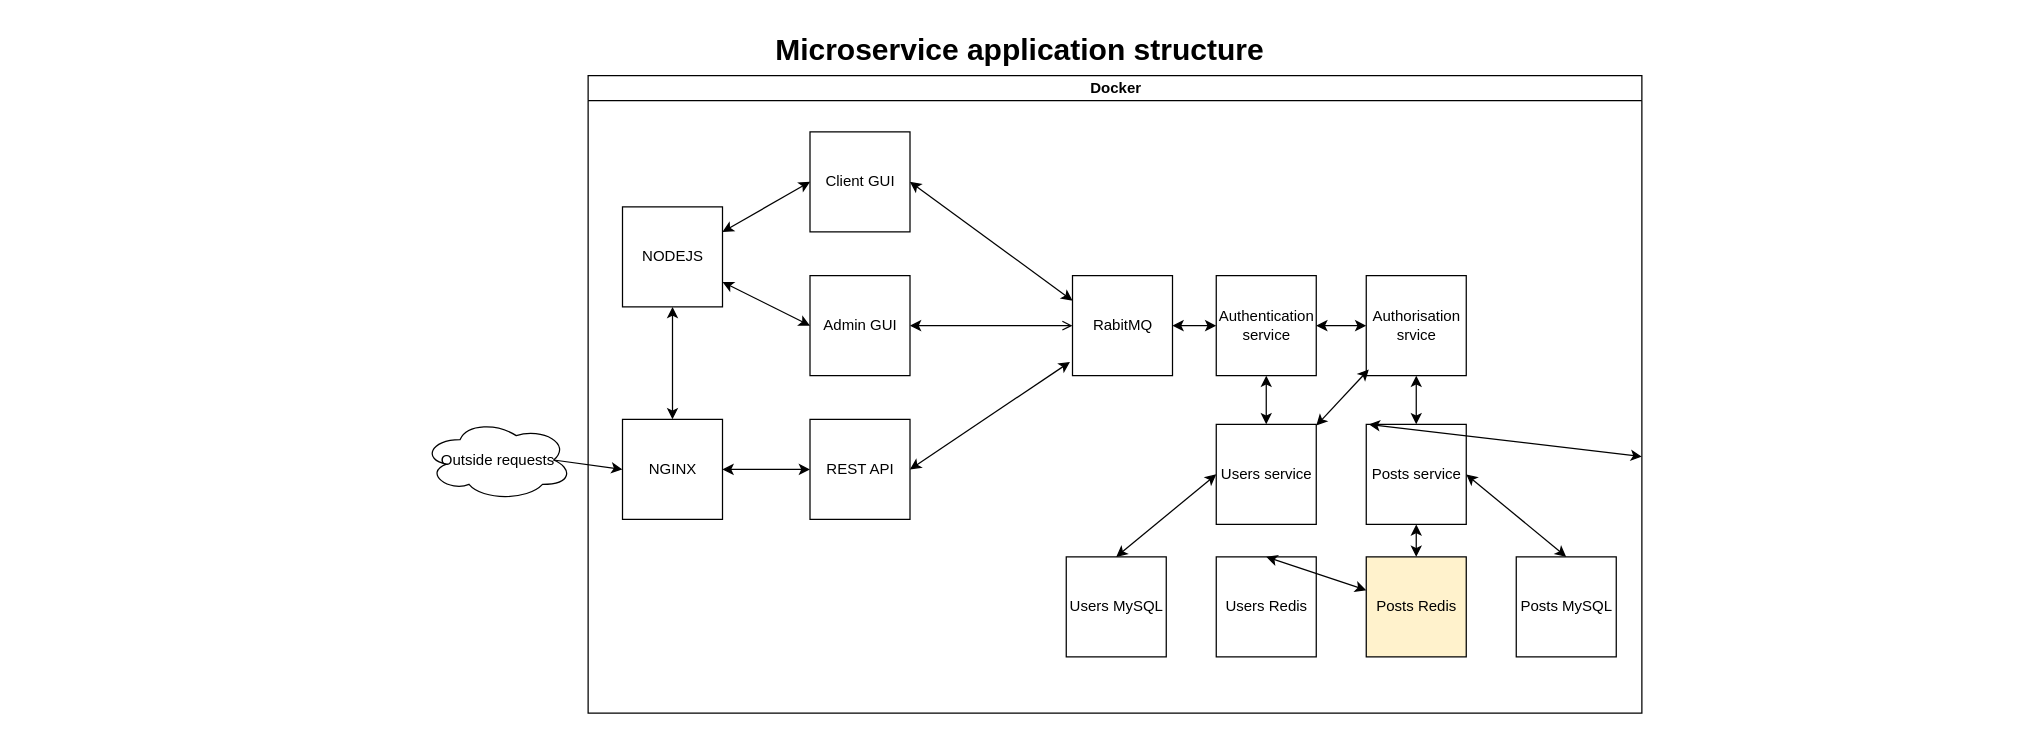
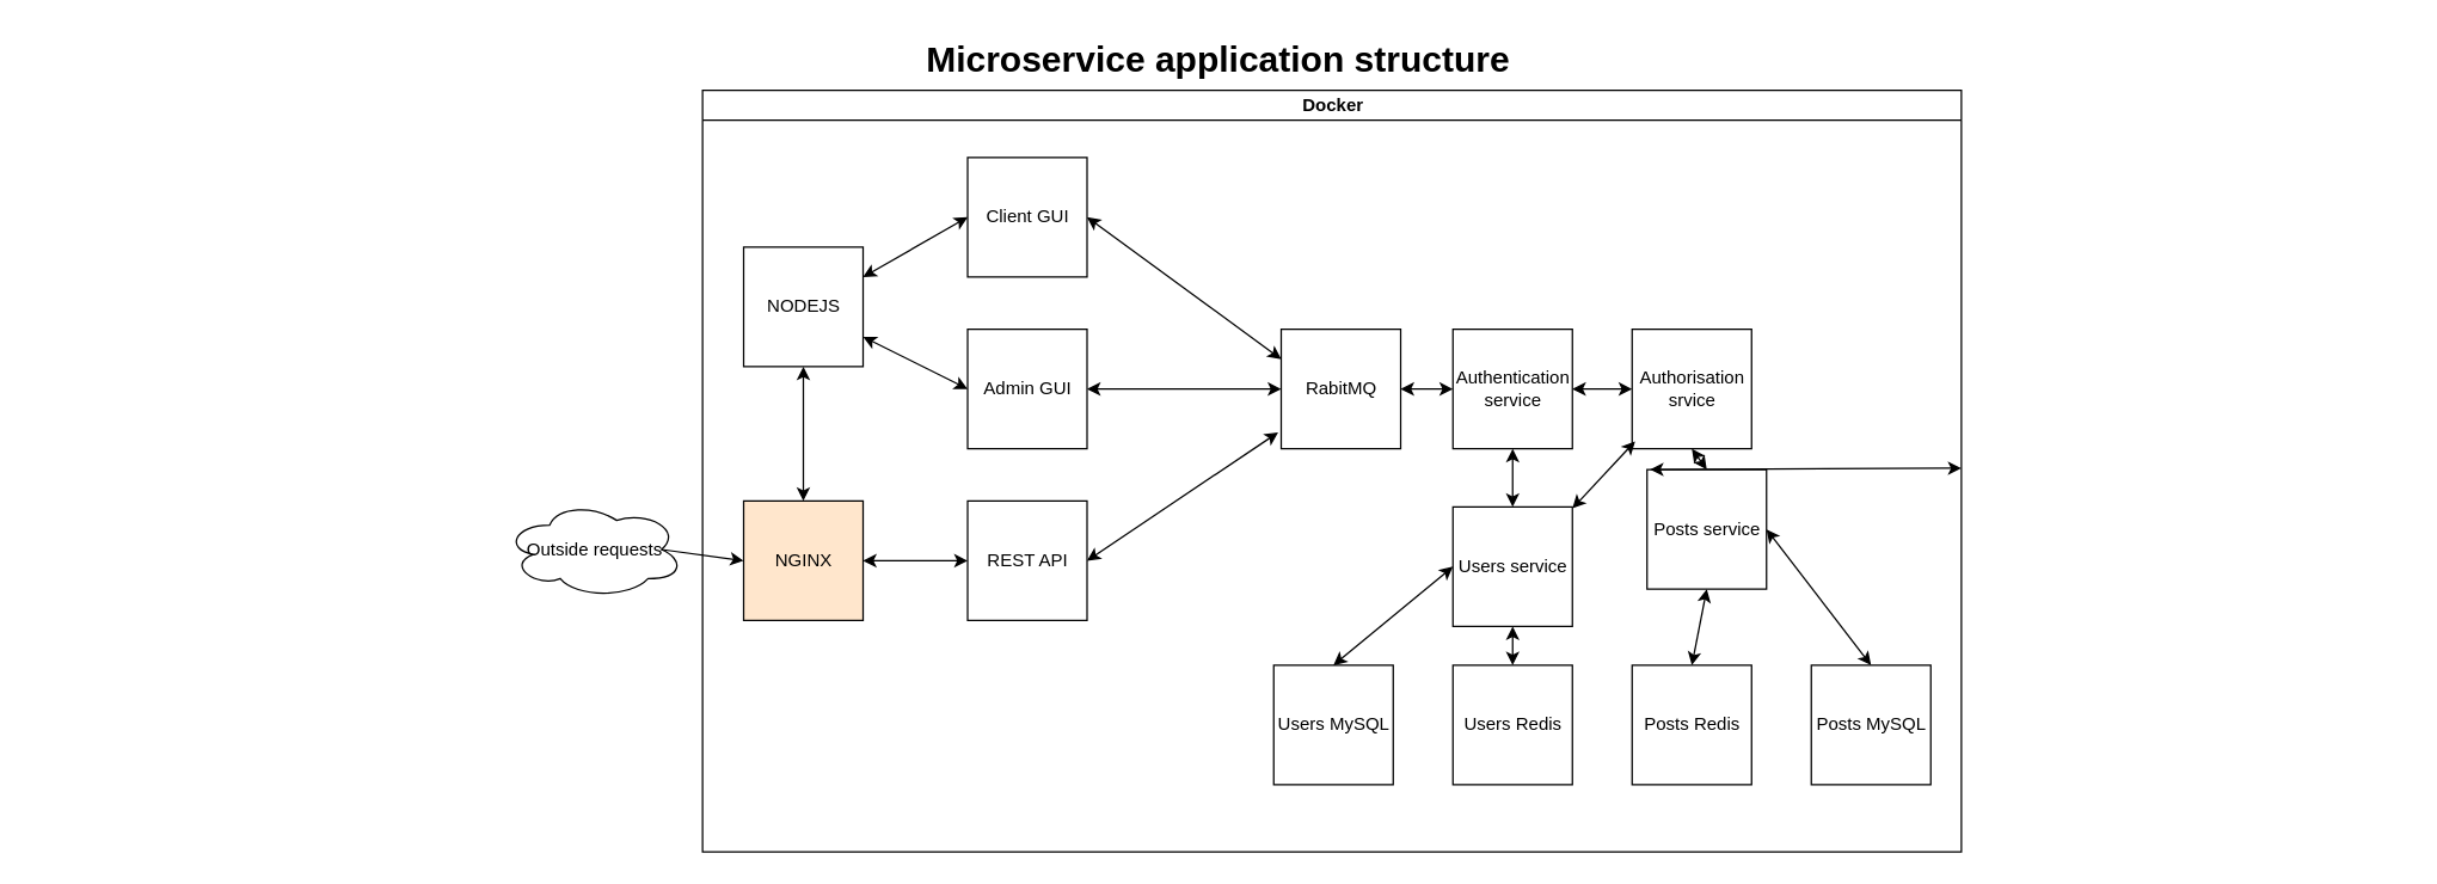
  <mxCell id="0" style=";html=1;" />
  <mxCell id="1" style=";html=1;" parent="0" />
  <mxCell id="2" value="Microservice application structure" style="text;strokeColor=none;fillColor=none;html=1;fontSize=24;fontStyle=1;verticalAlign=middle;align=center;" parent="1" vertex="1"><mxGeometry x="20" y="20" width="1590" height="40" as="geometry" /></mxCell>
- <mxCell id="3" value="NGINX" style="whiteSpace=wrap;html=1;aspect=fixed;" vertex="1" parent="1"><mxGeometry x="497.5" y="335" width="80" height="80" as="geometry" /></mxCell>
+ <mxCell id="3" value="NGINX" style="whiteSpace=wrap;html=1;aspect=fixed;fillColor=#ffe6cc;" vertex="1" parent="1"><mxGeometry x="497.5" y="335" width="80" height="80" as="geometry" /></mxCell>
  <mxCell id="4" value="Outside requests" style="ellipse;shape=cloud;whiteSpace=wrap;html=1;" vertex="1" parent="1"><mxGeometry x="337.5" y="335" width="120" height="65" as="geometry" /></mxCell>
  <mxCell id="5" value="" style="endArrow=classic;html=1;entryX=0;entryY=0.5;entryDx=0;entryDy=0;exitX=0.875;exitY=0.5;exitDx=0;exitDy=0;exitPerimeter=0;" edge="1" parent="1" source="4" target="3"><mxGeometry width="50" height="50" relative="1" as="geometry"><mxPoint x="257.5" y="475" as="sourcePoint" /><mxPoint x="307.5" y="425" as="targetPoint" /></mxGeometry></mxCell>
  <mxCell id="6" value="NODEJS" style="whiteSpace=wrap;html=1;aspect=fixed;" vertex="1" parent="1"><mxGeometry x="497.5" y="165" width="80" height="80" as="geometry" /></mxCell>
  <mxCell id="7" value="REST API" style="whiteSpace=wrap;html=1;aspect=fixed;" vertex="1" parent="1"><mxGeometry x="647.5" y="335" width="80" height="80" as="geometry" /></mxCell>
  <mxCell id="8" value="Users service" style="whiteSpace=wrap;html=1;aspect=fixed;" vertex="1" parent="1"><mxGeometry x="972.5" y="339" width="80" height="80" as="geometry" /></mxCell>
- <mxCell id="9" value="Posts service" style="whiteSpace=wrap;html=1;aspect=fixed;" vertex="1" parent="1"><mxGeometry x="1092.5" y="339" width="80" height="80" as="geometry" /></mxCell>
+ <mxCell id="9" value="Posts service" style="whiteSpace=wrap;html=1;aspect=fixed;" vertex="1" parent="1"><mxGeometry x="1102.5" y="314" width="80" height="80" as="geometry" /></mxCell>
  <mxCell id="10" value="" style="endArrow=classic;startArrow=classic;html=1;entryX=0.5;entryY=1;entryDx=0;entryDy=0;exitX=0.5;exitY=0;exitDx=0;exitDy=0;" edge="1" parent="1" source="3" target="6"><mxGeometry width="50" height="50" relative="1" as="geometry"><mxPoint x="257.5" y="655" as="sourcePoint" /><mxPoint x="307.5" y="605" as="targetPoint" /></mxGeometry></mxCell>
  <mxCell id="11" value="Authentication service" style="whiteSpace=wrap;html=1;aspect=fixed;" vertex="1" parent="1"><mxGeometry x="972.5" y="220" width="80" height="80" as="geometry" /></mxCell>
  <mxCell id="12" value="Authorisation srvice" style="whiteSpace=wrap;html=1;aspect=fixed;" vertex="1" parent="1"><mxGeometry x="1092.5" y="220" width="80" height="80" as="geometry" /></mxCell>
  <mxCell id="13" value="" style="endArrow=classic;startArrow=classic;html=1;entryX=0;entryY=0.5;entryDx=0;entryDy=0;exitX=1;exitY=0.5;exitDx=0;exitDy=0;" edge="1" parent="1" source="3" target="7"><mxGeometry width="50" height="50" relative="1" as="geometry"><mxPoint x="257.5" y="535" as="sourcePoint" /><mxPoint x="307.5" y="485" as="targetPoint" /></mxGeometry></mxCell>
  <mxCell id="14" value="" style="endArrow=classic;startArrow=classic;html=1;" edge="1" parent="1" source="11"><mxGeometry width="50" height="50" relative="1" as="geometry"><mxPoint x="1052.5" y="310" as="sourcePoint" /><mxPoint x="1092.5" y="260" as="targetPoint" /></mxGeometry></mxCell>
  <mxCell id="15" value="" style="endArrow=classic;startArrow=classic;html=1;entryX=0.5;entryY=1;entryDx=0;entryDy=0;exitX=0.5;exitY=0;exitDx=0;exitDy=0;" edge="1" parent="1" source="8" target="11"><mxGeometry width="50" height="50" relative="1" as="geometry"><mxPoint x="992.5" y="350" as="sourcePoint" /><mxPoint x="1042.5" y="300" as="targetPoint" /></mxGeometry></mxCell>
  <mxCell id="16" value="" style="endArrow=classic;startArrow=classic;html=1;entryX=0.5;entryY=1;entryDx=0;entryDy=0;exitX=0.5;exitY=0;exitDx=0;exitDy=0;" edge="1" parent="1" source="9" target="12"><mxGeometry width="50" height="50" relative="1" as="geometry"><mxPoint x="1112.5" y="350" as="sourcePoint" /><mxPoint x="1162.5" y="300" as="targetPoint" /></mxGeometry></mxCell>
  <mxCell id="17" value="" style="endArrow=classic;startArrow=classic;html=1;entryX=0.025;entryY=0.938;entryDx=0;entryDy=0;entryPerimeter=0;" edge="1" parent="1" target="12"><mxGeometry width="50" height="50" relative="1" as="geometry"><mxPoint x="1052.5" y="340" as="sourcePoint" /><mxPoint x="1102.5" y="290" as="targetPoint" /></mxGeometry></mxCell>
  <mxCell id="18" value="" style="endArrow=classic;startArrow=classic;html=1;exitX=0.025;exitY=0;exitDx=0;exitDy=0;exitPerimeter=0;" edge="1" parent="1" source="9" target="36"><mxGeometry width="50" height="50" relative="1" as="geometry"><mxPoint x="1042.5" y="340" as="sourcePoint" /><mxPoint x="1092.5" y="290" as="targetPoint" /></mxGeometry></mxCell>
  <mxCell id="19" value="RabitMQ" style="whiteSpace=wrap;html=1;aspect=fixed;" vertex="1" parent="1"><mxGeometry x="857.5" y="220" width="80" height="80" as="geometry" /></mxCell>
  <mxCell id="20" value="Client GUI" style="whiteSpace=wrap;html=1;aspect=fixed;" vertex="1" parent="1"><mxGeometry x="647.5" y="105" width="80" height="80" as="geometry" /></mxCell>
  <mxCell id="21" value="Admin GUI" style="whiteSpace=wrap;html=1;aspect=fixed;" vertex="1" parent="1"><mxGeometry x="647.5" y="220" width="80" height="80" as="geometry" /></mxCell>
  <mxCell id="22" value="" style="endArrow=classic;startArrow=classic;html=1;exitX=1;exitY=0.25;exitDx=0;exitDy=0;entryX=0;entryY=0.5;entryDx=0;entryDy=0;" edge="1" parent="1" source="6" target="20"><mxGeometry width="50" height="50" relative="1" as="geometry"><mxPoint x="767.5" y="175" as="sourcePoint" /><mxPoint x="817.5" y="125" as="targetPoint" /></mxGeometry></mxCell>
  <mxCell id="23" value="" style="endArrow=classic;startArrow=classic;html=1;exitX=1;exitY=0.75;exitDx=0;exitDy=0;entryX=0;entryY=0.5;entryDx=0;entryDy=0;" edge="1" parent="1" source="6" target="21"><mxGeometry width="50" height="50" relative="1" as="geometry"><mxPoint x="757.5" y="285" as="sourcePoint" /><mxPoint x="807.5" y="235" as="targetPoint" /></mxGeometry></mxCell>
  <mxCell id="24" value="" style="endArrow=classic;startArrow=classic;html=1;exitX=1;exitY=0.5;exitDx=0;exitDy=0;entryX=0;entryY=0.25;entryDx=0;entryDy=0;" edge="1" parent="1" source="20" target="19"><mxGeometry width="50" height="50" relative="1" as="geometry"><mxPoint x="767.5" y="215" as="sourcePoint" /><mxPoint x="817.5" y="165" as="targetPoint" /></mxGeometry></mxCell>
- <mxCell id="25" value="" style="endArrow=open;startArrow=classic;html=1;exitX=1;exitY=0.5;exitDx=0;exitDy=0;entryX=0;entryY=0.5;entryDx=0;entryDy=0;" edge="1" parent="1" source="21" target="19"><mxGeometry width="50" height="50" relative="1" as="geometry"><mxPoint x="767.5" y="285" as="sourcePoint" /><mxPoint x="817.5" y="235" as="targetPoint" /></mxGeometry></mxCell>
+ <mxCell id="25" value="" style="endArrow=classic;startArrow=classic;html=1;exitX=1;exitY=0.5;exitDx=0;exitDy=0;entryX=0;entryY=0.5;entryDx=0;entryDy=0;" edge="1" parent="1" source="21" target="19"><mxGeometry width="50" height="50" relative="1" as="geometry"><mxPoint x="767.5" y="285" as="sourcePoint" /><mxPoint x="817.5" y="235" as="targetPoint" /></mxGeometry></mxCell>
  <mxCell id="26" value="" style="endArrow=classic;startArrow=classic;html=1;entryX=-0.025;entryY=0.863;entryDx=0;entryDy=0;entryPerimeter=0;exitX=1;exitY=0.5;exitDx=0;exitDy=0;" edge="1" parent="1" source="7" target="19"><mxGeometry width="50" height="50" relative="1" as="geometry"><mxPoint x="767.5" y="385" as="sourcePoint" /><mxPoint x="817.5" y="335" as="targetPoint" /></mxGeometry></mxCell>
  <mxCell id="27" value="" style="endArrow=classic;startArrow=classic;html=1;entryX=0;entryY=0.5;entryDx=0;entryDy=0;" edge="1" parent="1" target="11"><mxGeometry width="50" height="50" relative="1" as="geometry"><mxPoint x="937.5" y="260" as="sourcePoint" /><mxPoint x="922.5" y="235" as="targetPoint" /></mxGeometry></mxCell>
  <mxCell id="28" value="Users MySQL" style="whiteSpace=wrap;html=1;aspect=fixed;" vertex="1" parent="1"><mxGeometry x="852.5" y="445" width="80" height="80" as="geometry" /></mxCell>
  <mxCell id="29" value="Users Redis" style="whiteSpace=wrap;html=1;aspect=fixed;" vertex="1" parent="1"><mxGeometry x="972.5" y="445" width="80" height="80" as="geometry" /></mxCell>
- <mxCell id="30" value="Posts Redis" style="whiteSpace=wrap;html=1;aspect=fixed;fillColor=#fff2cc;" vertex="1" parent="1"><mxGeometry x="1092.5" y="445" width="80" height="80" as="geometry" /></mxCell>
+ <mxCell id="30" value="Posts Redis" style="whiteSpace=wrap;html=1;aspect=fixed;" vertex="1" parent="1"><mxGeometry x="1092.5" y="445" width="80" height="80" as="geometry" /></mxCell>
  <mxCell id="31" value="Posts MySQL" style="whiteSpace=wrap;html=1;aspect=fixed;" vertex="1" parent="1"><mxGeometry x="1212.5" y="445" width="80" height="80" as="geometry" /></mxCell>
  <mxCell id="32" value="" style="endArrow=classic;startArrow=classic;html=1;exitX=0.5;exitY=0;exitDx=0;exitDy=0;entryX=0;entryY=0.5;entryDx=0;entryDy=0;" edge="1" parent="1" source="28" target="8"><mxGeometry width="50" height="50" relative="1" as="geometry"><mxPoint x="882.5" y="415" as="sourcePoint" /><mxPoint x="932.5" y="365" as="targetPoint" /></mxGeometry></mxCell>
- <mxCell id="33" value="" style="endArrow=classic;startArrow=classic;html=1;exitX=0.5;exitY=0;exitDx=0;exitDy=0;" edge="1" parent="1" source="29" target="30"><mxGeometry width="50" height="50" relative="1" as="geometry"><mxPoint x="992.5" y="465" as="sourcePoint" /><mxPoint x="1042.5" y="415" as="targetPoint" /></mxGeometry></mxCell>
+ <mxCell id="33" value="" style="endArrow=classic;startArrow=classic;html=1;exitX=0.5;exitY=0;exitDx=0;exitDy=0;entryX=0.5;entryY=1;entryDx=0;entryDy=0;" edge="1" parent="1" source="29" target="8"><mxGeometry width="50" height="50" relative="1" as="geometry"><mxPoint x="992.5" y="465" as="sourcePoint" /><mxPoint x="1042.5" y="415" as="targetPoint" /></mxGeometry></mxCell>
  <mxCell id="34" value="" style="endArrow=classic;startArrow=classic;html=1;entryX=0.5;entryY=1;entryDx=0;entryDy=0;exitX=0.5;exitY=0;exitDx=0;exitDy=0;" edge="1" parent="1" source="30" target="9"><mxGeometry width="50" height="50" relative="1" as="geometry"><mxPoint x="1112.5" y="465" as="sourcePoint" /><mxPoint x="1162.5" y="415" as="targetPoint" /></mxGeometry></mxCell>
  <mxCell id="35" value="" style="endArrow=classic;startArrow=classic;html=1;exitX=0.5;exitY=0;exitDx=0;exitDy=0;entryX=1;entryY=0.5;entryDx=0;entryDy=0;" edge="1" parent="1" source="31" target="9"><mxGeometry width="50" height="50" relative="1" as="geometry"><mxPoint x="1232.5" y="445" as="sourcePoint" /><mxPoint x="1282.5" y="395" as="targetPoint" /></mxGeometry></mxCell>
  <mxCell id="36" value="Docker" style="swimlane;html=1;startSize=20;horizontal=1;containerType=tree;" vertex="1" parent="1"><mxGeometry x="470" y="60" width="843" height="510" as="geometry" /></mxCell>
